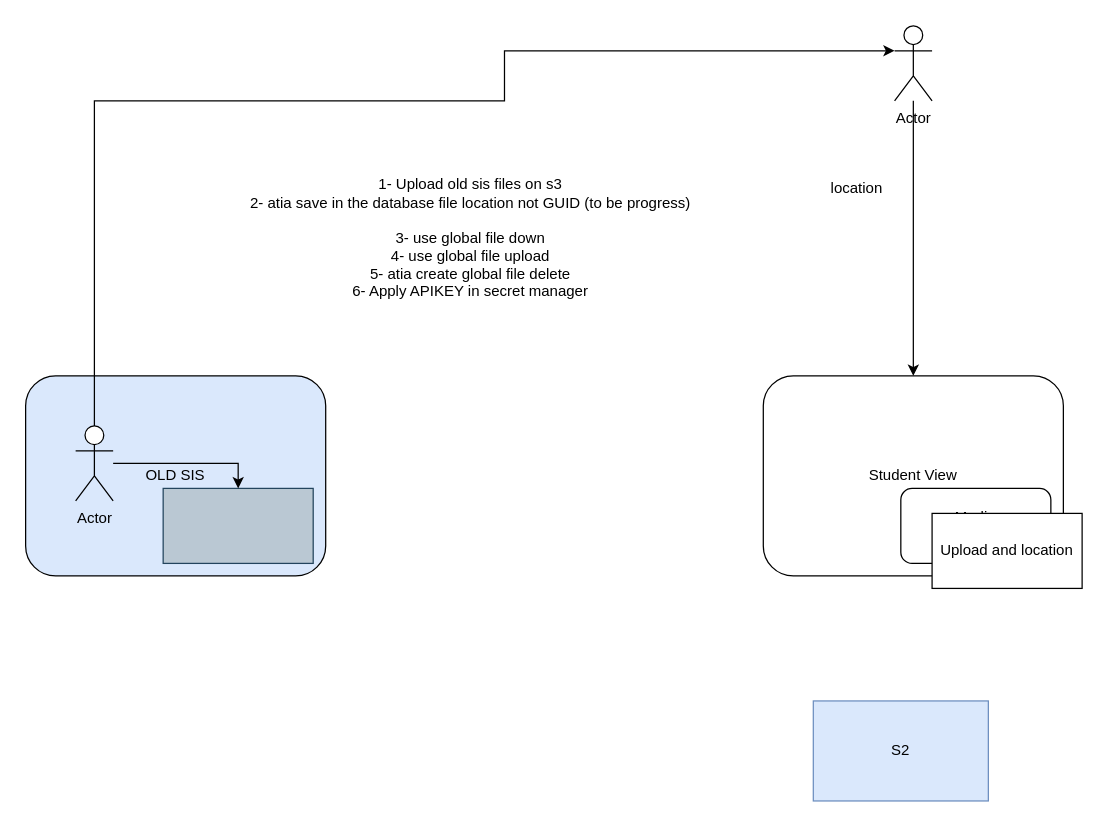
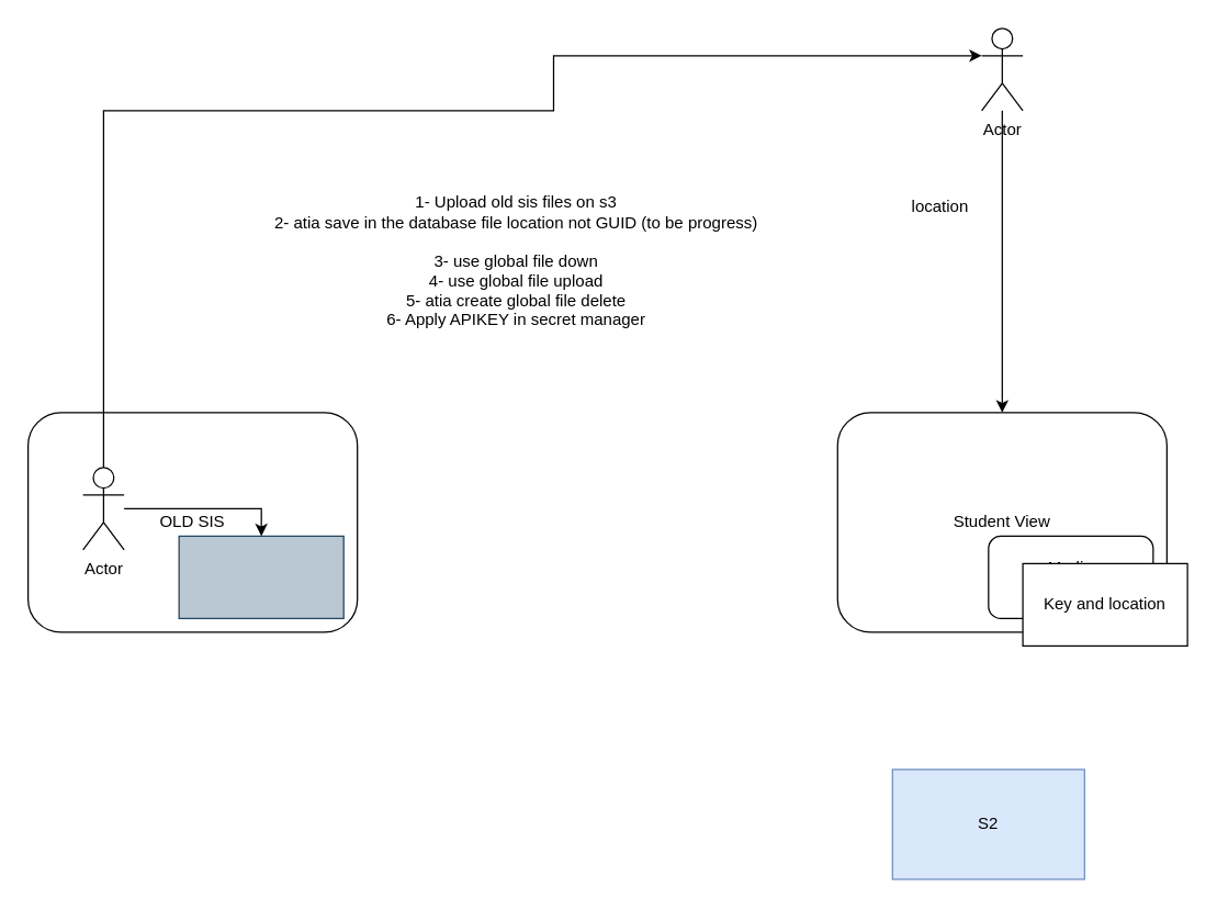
  <mxCell id="0" />
  <mxCell id="1" parent="0" />
  <mxCell id="2" value="Student View" style="rounded=1;whiteSpace=wrap;html=1;" vertex="1" parent="1"><mxGeometry x="610" y="300" width="240" height="160" as="geometry" /></mxCell>
- <mxCell id="3" value="OLD SIS" style="rounded=1;whiteSpace=wrap;html=1;fillColor=#dae8fc;" vertex="1" parent="1"><mxGeometry x="20" y="300" width="240" height="160" as="geometry" /></mxCell>
+ <mxCell id="3" value="OLD SIS" style="rounded=1;whiteSpace=wrap;html=1;" vertex="1" parent="1"><mxGeometry x="20" y="300" width="240" height="160" as="geometry" /></mxCell>
  <mxCell id="4" value="" style="rounded=0;whiteSpace=wrap;html=1;fillColor=#bac8d3;strokeColor=#23445d;" vertex="1" parent="1"><mxGeometry x="130" y="390" width="120" height="60" as="geometry" /></mxCell>
  <mxCell id="5" value="S2" style="rounded=0;whiteSpace=wrap;html=1;fillColor=#dae8fc;strokeColor=#6c8ebf;" vertex="1" parent="1"><mxGeometry x="650" y="560" width="140" height="80" as="geometry" /></mxCell>
  <mxCell id="6" value="&lt;div&gt;Media&lt;/div&gt;&lt;div&gt;Attachment&lt;br&gt;&lt;/div&gt;" style="rounded=1;whiteSpace=wrap;html=1;" vertex="1" parent="1"><mxGeometry x="720" y="390" width="120" height="60" as="geometry" /></mxCell>
- <mxCell id="7" value="Upload and location" style="rounded=0;whiteSpace=wrap;html=1;" vertex="1" parent="1"><mxGeometry x="745" y="410" width="120" height="60" as="geometry" /></mxCell>
+ <mxCell id="7" value="Key and location" style="rounded=0;whiteSpace=wrap;html=1;" vertex="1" parent="1"><mxGeometry x="745" y="410" width="120" height="60" as="geometry" /></mxCell>
  <mxCell id="8" style="edgeStyle=orthogonalEdgeStyle;rounded=0;orthogonalLoop=1;jettySize=auto;html=1;entryX=0.5;entryY=0;entryDx=0;entryDy=0;" edge="1" parent="1" source="9" target="2"><mxGeometry relative="1" as="geometry" /></mxCell>
  <mxCell id="9" value="Actor" style="shape=umlActor;verticalLabelPosition=bottom;verticalAlign=top;html=1;outlineConnect=0;" vertex="1" parent="1"><mxGeometry x="715" y="20" width="30" height="60" as="geometry" /></mxCell>
  <mxCell id="10" value="&lt;div&gt;1- Upload old sis files on s3&lt;/div&gt;&lt;div&gt;2- atia save in the database file location not GUID (to be progress)&lt;br&gt;&lt;/div&gt;&lt;div&gt;&lt;br&gt;&lt;/div&gt;&lt;div&gt;3- use global file down&lt;/div&gt;&lt;div&gt;4- use global file upload&lt;/div&gt;&lt;div&gt;5- atia create global file delete&lt;/div&gt;&lt;div&gt;6- Apply APIKEY in secret manager&lt;br&gt;&lt;/div&gt;" style="text;html=1;strokeColor=none;fillColor=none;align=center;verticalAlign=middle;whiteSpace=wrap;rounded=0;" vertex="1" parent="1"><mxGeometry x="171" y="140" width="410" height="100" as="geometry" /></mxCell>
  <mxCell id="11" value="location" style="text;html=1;strokeColor=none;fillColor=none;align=center;verticalAlign=middle;whiteSpace=wrap;rounded=0;" vertex="1" parent="1"><mxGeometry x="655" y="135" width="60" height="30" as="geometry" /></mxCell>
  <mxCell id="12" style="edgeStyle=orthogonalEdgeStyle;rounded=0;orthogonalLoop=1;jettySize=auto;html=1;entryX=0.5;entryY=0;entryDx=0;entryDy=0;" edge="1" parent="1" source="14" target="4"><mxGeometry relative="1" as="geometry" /></mxCell>
  <mxCell id="13" style="edgeStyle=orthogonalEdgeStyle;rounded=0;orthogonalLoop=1;jettySize=auto;html=1;entryX=0;entryY=0.333;entryDx=0;entryDy=0;entryPerimeter=0;" edge="1" parent="1" source="14" target="9"><mxGeometry relative="1" as="geometry"><Array as="points"><mxPoint x="75" y="80" /><mxPoint x="403" y="80" /><mxPoint x="403" y="40" /></Array></mxGeometry></mxCell>
  <mxCell id="14" value="Actor" style="shape=umlActor;verticalLabelPosition=bottom;verticalAlign=top;html=1;outlineConnect=0;" vertex="1" parent="1"><mxGeometry x="60" y="340" width="30" height="60" as="geometry" /></mxCell>
